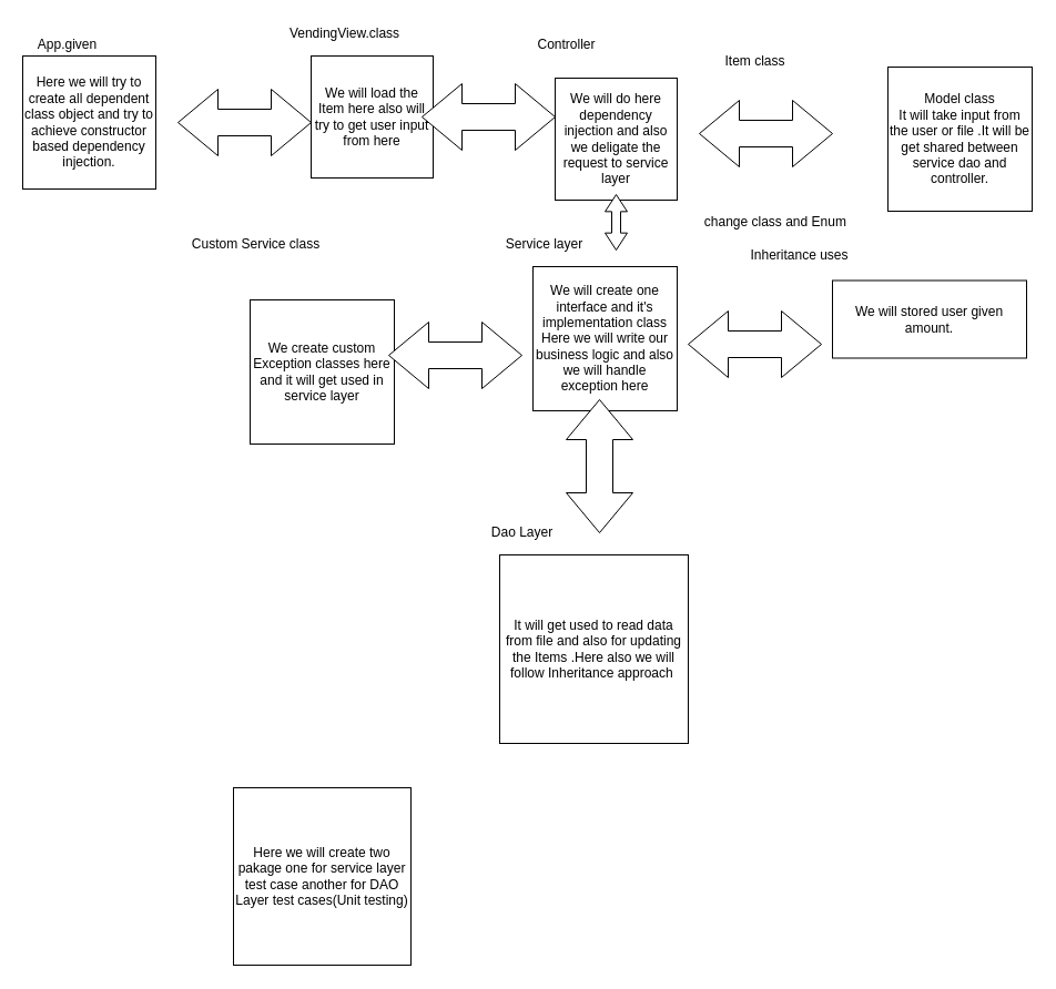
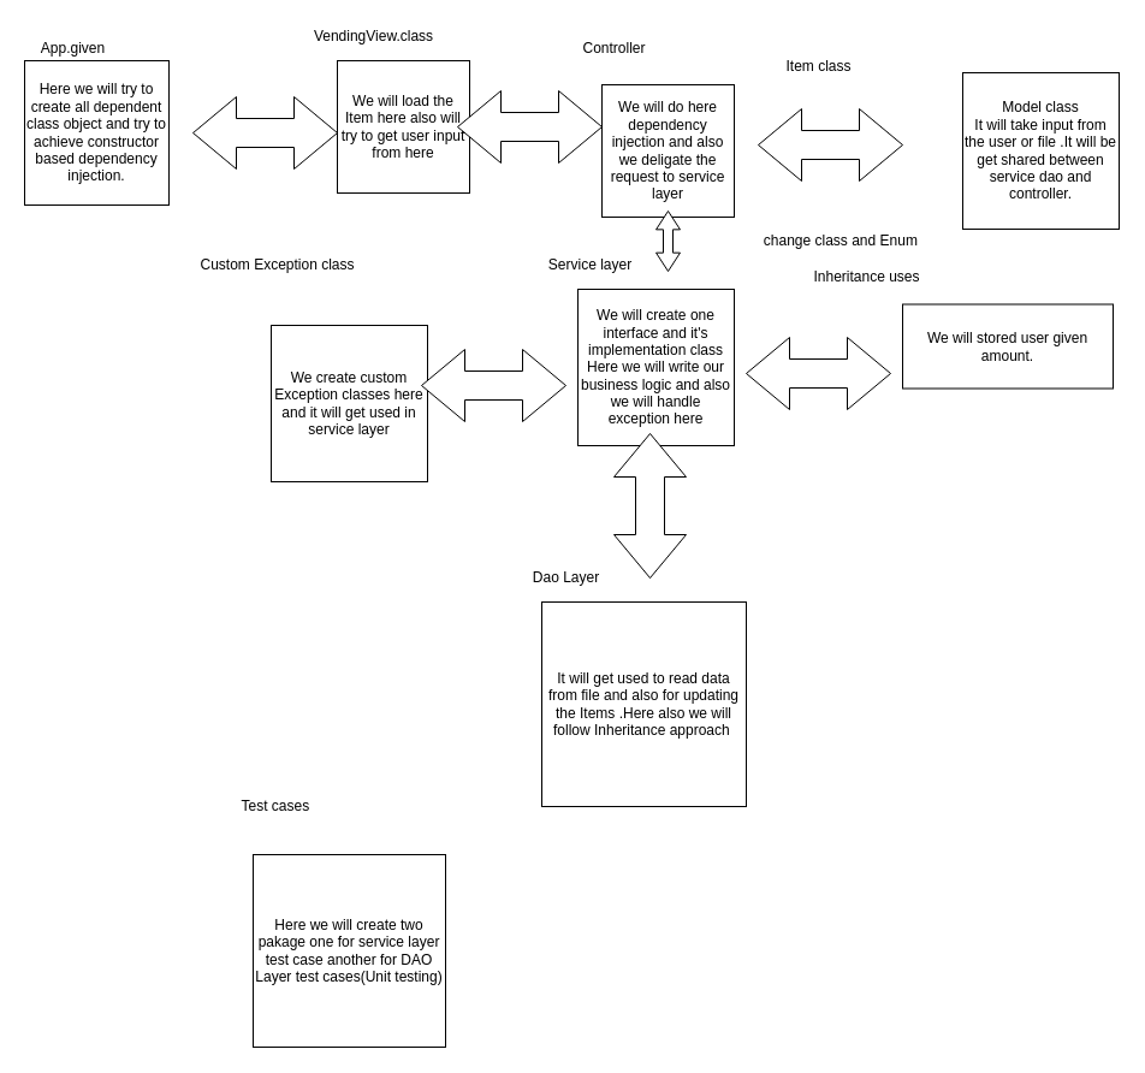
  <mxCell id="0" />
  <mxCell id="1" parent="0" />
  <mxCell id="2" value="Here we will try to create all dependent class object and try to achieve constructor based dependency injection." style="whiteSpace=wrap;html=1;aspect=fixed;" vertex="1" parent="1"><mxGeometry x="20" y="50" width="120" height="120" as="geometry" /></mxCell>
  <mxCell id="3" value="App.given" style="text;html=1;align=center;verticalAlign=middle;resizable=0;points=[];autosize=1;strokeColor=none;" vertex="1" parent="1"><mxGeometry x="25" y="30" width="70" height="20" as="geometry" /></mxCell>
  <mxCell id="4" value="" style="shape=doubleArrow;whiteSpace=wrap;html=1;arrowWidth=0.4;arrowSize=0.3;" vertex="1" parent="1"><mxGeometry x="160" y="80" width="120" height="60" as="geometry" /></mxCell>
  <mxCell id="5" value="We will load the Item here also will try to get user input from here" style="whiteSpace=wrap;html=1;aspect=fixed;" vertex="1" parent="1"><mxGeometry x="280" y="50" width="110" height="110" as="geometry" /></mxCell>
  <mxCell id="6" value="VendingView.class" style="text;html=1;align=center;verticalAlign=middle;resizable=0;points=[];autosize=1;strokeColor=none;" vertex="1" parent="1"><mxGeometry x="255" width="110" height="20" as="geometry" y="20" /></mxCell>
  <mxCell id="7" value="" style="shape=doubleArrow;whiteSpace=wrap;html=1;arrowWidth=0.4;arrowSize=0.3;" vertex="1" parent="1"><mxGeometry x="380" y="75" width="120" height="60" as="geometry" /></mxCell>
  <mxCell id="8" value="We will do here dependency injection and also we deligate the request to service layer" style="whiteSpace=wrap;html=1;aspect=fixed;" vertex="1" parent="1"><mxGeometry x="500" y="70" width="110" height="110" as="geometry" /></mxCell>
  <mxCell id="9" value="Controller" style="text;html=1;align=center;verticalAlign=middle;resizable=0;points=[];autosize=1;strokeColor=none;" vertex="1" parent="1"><mxGeometry x="475" y="30" width="70" height="20" as="geometry" /></mxCell>
  <mxCell id="10" value="We will create one interface and it's implementation class&lt;br&gt;Here we will write our business logic and also we will handle exception here" style="whiteSpace=wrap;html=1;aspect=fixed;" vertex="1" parent="1"><mxGeometry x="480" y="240" width="130" height="130" as="geometry" /></mxCell>
  <mxCell id="11" value="Service layer" style="text;html=1;align=center;verticalAlign=middle;resizable=0;points=[];autosize=1;strokeColor=none;" vertex="1" parent="1"><mxGeometry x="450" y="210" width="80" height="20" as="geometry" /></mxCell>
  <mxCell id="12" value="Inheritance uses" style="text;html=1;align=center;verticalAlign=middle;resizable=0;points=[];autosize=1;strokeColor=none;" vertex="1" parent="1"><mxGeometry x="670" y="220" width="100" height="20" as="geometry" /></mxCell>
  <mxCell id="13" value="We create custom Exception classes here and it will get used in service layer" style="whiteSpace=wrap;html=1;aspect=fixed;" vertex="1" parent="1"><mxGeometry x="225" y="270" width="130" height="130" as="geometry" /></mxCell>
- <mxCell id="14" value="Custom Service class" style="text;html=1;align=center;verticalAlign=middle;resizable=0;points=[];autosize=1;strokeColor=none;" vertex="1" parent="1"><mxGeometry x="160" y="210" width="140" height="20" as="geometry" /></mxCell>
+ <mxCell id="14" value="Custom Exception class" style="text;html=1;align=center;verticalAlign=middle;resizable=0;points=[];autosize=1;strokeColor=none;" vertex="1" parent="1"><mxGeometry x="160" y="210" width="140" height="20" as="geometry" /></mxCell>
  <mxCell id="15" value="" style="shape=doubleArrow;whiteSpace=wrap;html=1;arrowWidth=0.4;arrowSize=0.3;" vertex="1" parent="1"><mxGeometry x="350" y="290" width="120" height="60" as="geometry" /></mxCell>
  <mxCell id="16" value="Model class&lt;br&gt;It will take input from the user or file .It will be get shared between service dao and controller." style="whiteSpace=wrap;html=1;aspect=fixed;" vertex="1" parent="1"><mxGeometry x="800" y="60" width="130" height="130" as="geometry" /></mxCell>
  <mxCell id="17" value="We will stored user given amount." style="whiteSpace=wrap;html=1;aspect=fixed;" vertex="1" parent="1"><mxGeometry x="750" y="252.5" width="175" height="70" as="geometry" /></mxCell>
  <mxCell id="18" value="&amp;nbsp; &amp;nbsp; &amp;nbsp; &amp;nbsp; &amp;nbsp; &amp;nbsp; &amp;nbsp; &amp;nbsp; &amp;nbsp;change class and Enum" style="text;html=1;align=center;verticalAlign=middle;resizable=0;points=[];autosize=1;strokeColor=none;" vertex="1" parent="1"><mxGeometry x="570" y="190" width="200" height="20" as="geometry" /></mxCell>
  <mxCell id="19" value="Item class" style="text;html=1;align=center;verticalAlign=middle;resizable=0;points=[];autosize=1;strokeColor=none;" vertex="1" parent="1"><mxGeometry x="645" y="45" width="70" height="20" as="geometry" /></mxCell>
  <mxCell id="20" value="" style="shape=doubleArrow;whiteSpace=wrap;html=1;arrowWidth=0.4;arrowSize=0.3;" vertex="1" parent="1"><mxGeometry x="630" y="90" width="120" height="60" as="geometry" /></mxCell>
  <mxCell id="21" value="It will get used to read data from file and also for updating the Items .Here also we will follow Inheritance approach&amp;nbsp;" style="whiteSpace=wrap;html=1;aspect=fixed;" vertex="1" parent="1"><mxGeometry x="450" y="500" width="170" height="170" as="geometry" /></mxCell>
  <mxCell id="22" value="Dao Layer" style="text;html=1;align=center;verticalAlign=middle;resizable=0;points=[];autosize=1;strokeColor=none;" vertex="1" parent="1"><mxGeometry x="435" y="470" width="70" height="20" as="geometry" /></mxCell>
  <mxCell id="23" value="Here we will create two pakage one for service layer test case another for DAO Layer test cases(Unit testing)" style="whiteSpace=wrap;html=1;" vertex="1" parent="1"><mxGeometry x="210" y="710" width="160" height="160" as="geometry" /></mxCell>
+ <mxCell id="24" value="Test cases&amp;nbsp;" style="text;html=1;align=center;verticalAlign=middle;resizable=0;points=[];autosize=1;strokeColor=none;" vertex="1" parent="1"><mxGeometry x="190" y="660" width="80" height="20" as="geometry" /></mxCell>
  <mxCell id="25" value="" style="shape=doubleArrow;whiteSpace=wrap;html=1;arrowWidth=0.4;arrowSize=0.3;rotation=90;" vertex="1" parent="1"><mxGeometry x="480" y="390" width="120" height="60" as="geometry" /></mxCell>
  <mxCell id="26" value="" style="shape=doubleArrow;whiteSpace=wrap;html=1;arrowWidth=0.4;arrowSize=0.3;" vertex="1" parent="1"><mxGeometry x="620" y="280" width="120" height="60" as="geometry" /></mxCell>
  <mxCell id="27" value="" style="shape=doubleArrow;whiteSpace=wrap;html=1;arrowWidth=0.4;arrowSize=0.307;rotation=90;" vertex="1" parent="1"><mxGeometry x="530" y="190" width="50" height="20" as="geometry" /></mxCell>
